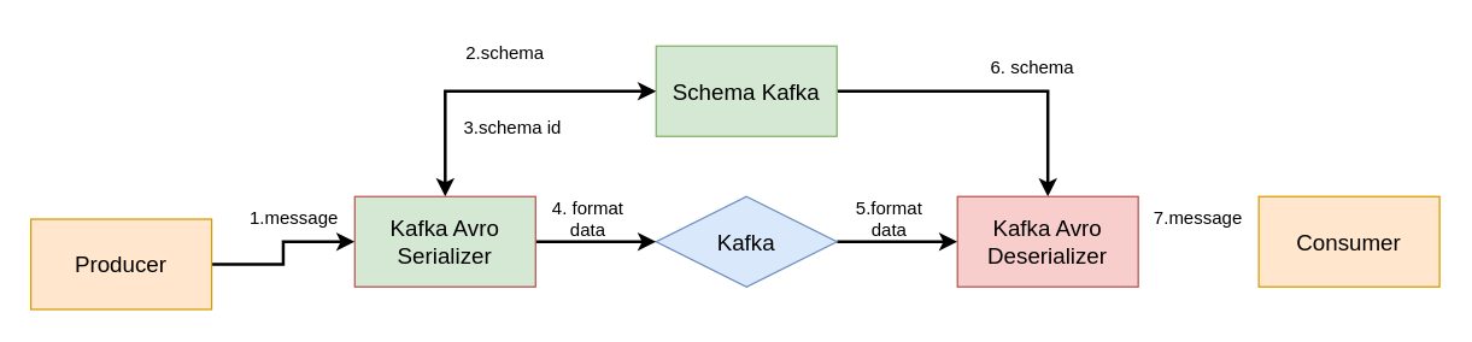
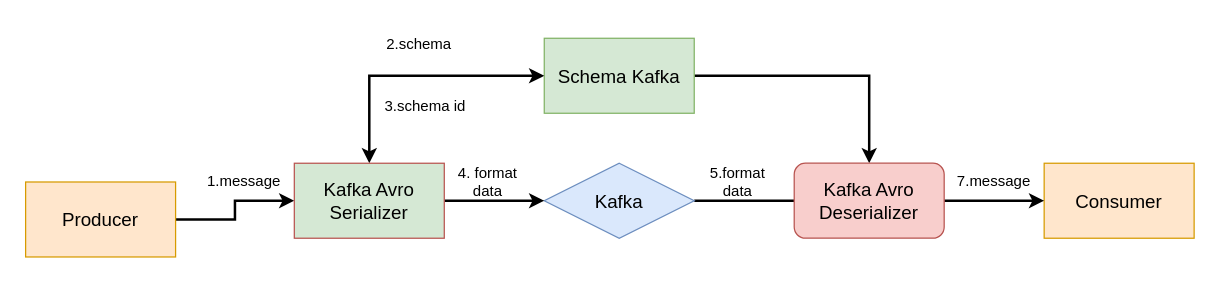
  <mxCell id="0" />
  <mxCell id="1" parent="0" />
  <mxCell id="2" style="edgeStyle=orthogonalEdgeStyle;rounded=0;orthogonalLoop=1;jettySize=auto;html=1;exitX=1;exitY=0.5;exitDx=0;exitDy=0;entryX=0;entryY=0.5;entryDx=0;entryDy=0;strokeWidth=2;" edge="1" parent="1" source="3" target="12"><mxGeometry relative="1" as="geometry" /></mxCell>
  <mxCell id="3" value="&lt;span style=&quot;font-size: 15px;&quot;&gt;Producer&lt;/span&gt;" style="rounded=0;whiteSpace=wrap;html=1;fillColor=#ffe6cc;strokeColor=#d79b00;" parent="1" vertex="1"><mxGeometry x="20" y="145" width="120" height="60" as="geometry" /></mxCell>
- <mxCell id="4" style="edgeStyle=orthogonalEdgeStyle;rounded=0;orthogonalLoop=1;jettySize=auto;html=1;exitX=1;exitY=0.5;exitDx=0;exitDy=0;entryX=0;entryY=0.5;entryDx=0;entryDy=0;strokeWidth=2;" edge="1" parent="1" source="5" target="14"><mxGeometry relative="1" as="geometry" /></mxCell>
+ <mxCell id="4" style="edgeStyle=orthogonalEdgeStyle;rounded=0;orthogonalLoop=1;jettySize=auto;html=1;exitX=1;exitY=0.5;exitDx=0;exitDy=0;entryX=0;entryY=0.5;entryDx=0;entryDy=0;strokeWidth=2;endArrow=none;" edge="1" parent="1" source="5" target="14"><mxGeometry relative="1" as="geometry" /></mxCell>
  <mxCell id="5" value="Kafka" style="rhombus;whiteSpace=wrap;html=1;fontSize=15;fillColor=#dae8fc;strokeColor=#6c8ebf;" parent="1" vertex="1"><mxGeometry x="435" y="130" width="120" height="60" as="geometry" /></mxCell>
  <mxCell id="6" value="Consumer" style="rounded=0;whiteSpace=wrap;html=1;fontSize=15;fillColor=#ffe6cc;strokeColor=#d79b00;" parent="1" vertex="1"><mxGeometry x="835" y="130" width="120" height="60" as="geometry" /></mxCell>
  <mxCell id="7" style="edgeStyle=orthogonalEdgeStyle;rounded=0;orthogonalLoop=1;jettySize=auto;html=1;exitX=1;exitY=0.5;exitDx=0;exitDy=0;entryX=0.5;entryY=0;entryDx=0;entryDy=0;strokeWidth=2;" edge="1" parent="1" source="8" target="14"><mxGeometry relative="1" as="geometry" /></mxCell>
  <mxCell id="8" value="Schema Kafka" style="rounded=0;whiteSpace=wrap;html=1;fontSize=15;fillColor=#d5e8d4;strokeColor=#82b366;" parent="1" vertex="1"><mxGeometry x="435" y="30" width="120" height="60" as="geometry" /></mxCell>
  <mxCell id="9" value="1.message" style="text;html=1;strokeColor=none;fillColor=none;align=center;verticalAlign=middle;whiteSpace=wrap;rounded=0;" parent="1" vertex="1"><mxGeometry x="165" y="130" width="60" height="30" as="geometry" /></mxCell>
  <mxCell id="10" style="edgeStyle=orthogonalEdgeStyle;rounded=0;orthogonalLoop=1;jettySize=auto;html=1;exitX=1;exitY=0.5;exitDx=0;exitDy=0;entryX=0;entryY=0.5;entryDx=0;entryDy=0;strokeWidth=2;" edge="1" parent="1" source="12" target="5"><mxGeometry relative="1" as="geometry" /></mxCell>
  <mxCell id="11" style="edgeStyle=orthogonalEdgeStyle;rounded=0;orthogonalLoop=1;jettySize=auto;html=1;exitX=0.5;exitY=0;exitDx=0;exitDy=0;entryX=0;entryY=0.5;entryDx=0;entryDy=0;strokeWidth=2;startArrow=classic;startFill=1;" edge="1" parent="1" source="12" target="8"><mxGeometry relative="1" as="geometry" /></mxCell>
  <mxCell id="12" value="&lt;span style=&quot;font-size: 15px;&quot;&gt;Kafka Avro Serializer&lt;/span&gt;" style="rounded=0;whiteSpace=wrap;html=1;fillColor=#d5e8d4;strokeColor=#b85450;" vertex="1" parent="1"><mxGeometry x="235" y="130" width="120" height="60" as="geometry" /></mxCell>
- <mxCell id="14" value="&lt;span style=&quot;font-size: 15px;&quot;&gt;Kafka Avro Deserializer&lt;/span&gt;" style="rounded=0;whiteSpace=wrap;html=1;fillColor=#f8cecc;strokeColor=#b85450;" vertex="1" parent="1"><mxGeometry x="635" y="130" width="120" height="60" as="geometry" /></mxCell>
+ <mxCell id="13" style="edgeStyle=orthogonalEdgeStyle;rounded=0;orthogonalLoop=1;jettySize=auto;html=1;exitX=1;exitY=0.5;exitDx=0;exitDy=0;entryX=0;entryY=0.5;entryDx=0;entryDy=0;strokeWidth=2;startArrow=none;startFill=0;" edge="1" parent="1" source="14" target="6"><mxGeometry relative="1" as="geometry" /></mxCell>
+ <mxCell id="14" value="&lt;span style=&quot;font-size: 15px;&quot;&gt;Kafka Avro Deserializer&lt;/span&gt;" style="whiteSpace=wrap;html=1;fillColor=#f8cecc;strokeColor=#b85450;rounded=1;" vertex="1" parent="1"><mxGeometry x="635" y="130" width="120" height="60" as="geometry" /></mxCell>
  <mxCell id="15" value="2.schema" style="text;html=1;strokeColor=none;fillColor=none;align=center;verticalAlign=middle;whiteSpace=wrap;rounded=0;" vertex="1" parent="1"><mxGeometry x="305" y="20" width="60" height="30" as="geometry" /></mxCell>
  <mxCell id="16" value="3.schema id" style="text;html=1;strokeColor=none;fillColor=none;align=center;verticalAlign=middle;whiteSpace=wrap;rounded=0;" vertex="1" parent="1"><mxGeometry x="305" y="70" width="70" height="30" as="geometry" /></mxCell>
  <mxCell id="17" value="4. format data" style="text;html=1;strokeColor=none;fillColor=none;align=center;verticalAlign=middle;whiteSpace=wrap;rounded=0;" vertex="1" parent="1"><mxGeometry x="355" y="130" width="70" height="30" as="geometry" /></mxCell>
  <mxCell id="18" value="5.format data" style="text;html=1;strokeColor=none;fillColor=none;align=center;verticalAlign=middle;whiteSpace=wrap;rounded=0;" vertex="1" parent="1"><mxGeometry x="555" y="130" width="70" height="30" as="geometry" /></mxCell>
- <mxCell id="19" value="6. schema" style="text;html=1;strokeColor=none;fillColor=none;align=center;verticalAlign=middle;whiteSpace=wrap;rounded=0;" vertex="1" parent="1"><mxGeometry x="655" y="30" width="60" height="30" as="geometry" /></mxCell>
  <mxCell id="20" value="7.message" style="text;html=1;strokeColor=none;fillColor=none;align=center;verticalAlign=middle;whiteSpace=wrap;rounded=0;" vertex="1" parent="1"><mxGeometry x="765" y="130" width="60" height="30" as="geometry" /></mxCell>
